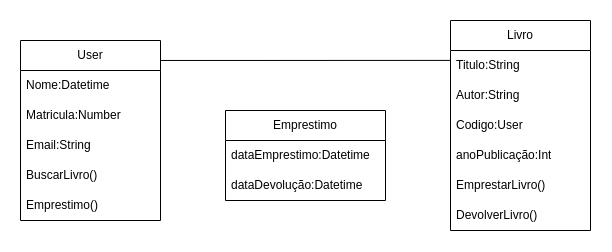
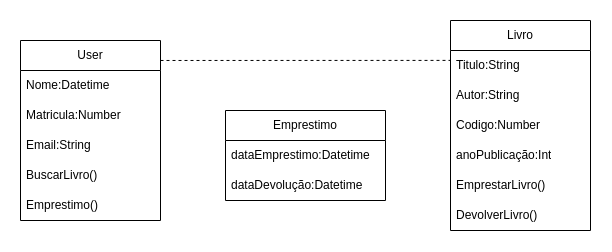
  <mxCell id="0" />
  <mxCell id="1" parent="0" />
  <mxCell id="2" value="Emprestimo" style="swimlane;fontStyle=0;childLayout=stackLayout;horizontal=1;startSize=30;horizontalStack=0;resizeParent=1;resizeParentMax=0;resizeLast=0;collapsible=1;marginBottom=0;whiteSpace=wrap;html=1;" vertex="1" parent="1"><mxGeometry x="225" y="110" width="160" height="90" as="geometry" /></mxCell>
  <mxCell id="3" value="dataEmprestimo:Datetime" style="text;strokeColor=none;fillColor=none;align=left;verticalAlign=middle;spacingLeft=4;spacingRight=4;overflow=hidden;points=[[0,0.5],[1,0.5]];portConstraint=eastwest;rotatable=0;whiteSpace=wrap;html=1;" vertex="1" parent="2"><mxGeometry y="30" width="160" height="30" as="geometry" /></mxCell>
  <mxCell id="4" value="dataDevolução:Datetime" style="text;strokeColor=none;fillColor=none;align=left;verticalAlign=middle;spacingLeft=4;spacingRight=4;overflow=hidden;points=[[0,0.5],[1,0.5]];portConstraint=eastwest;rotatable=0;whiteSpace=wrap;html=1;" vertex="1" parent="2"><mxGeometry y="60" width="160" height="30" as="geometry" /></mxCell>
- <mxCell id="5" style="edgeStyle=none;html=1;exitX=1;exitY=0.111;exitDx=0;exitDy=0;exitPerimeter=0;endArrow=none;endFill=0;entryX=0.002;entryY=0.33;entryDx=0;entryDy=0;entryPerimeter=0;" edge="1" parent="1" source="6" target="13"><mxGeometry relative="1" as="geometry"><mxPoint x="450" y="65" as="targetPoint" /></mxGeometry></mxCell>
+ <mxCell id="5" style="edgeStyle=none;html=1;exitX=1;exitY=0.111;exitDx=0;exitDy=0;exitPerimeter=0;endArrow=none;endFill=0;entryX=0.002;entryY=0.33;entryDx=0;entryDy=0;entryPerimeter=0;dashed=1;" edge="1" parent="1" source="6" target="13"><mxGeometry relative="1" as="geometry"><mxPoint x="450" y="65" as="targetPoint" /></mxGeometry></mxCell>
  <mxCell id="6" value="User" style="swimlane;fontStyle=0;childLayout=stackLayout;horizontal=1;startSize=30;horizontalStack=0;resizeParent=1;resizeParentMax=0;resizeLast=0;collapsible=1;marginBottom=0;whiteSpace=wrap;html=1;" vertex="1" parent="1"><mxGeometry x="20" y="40" width="140" height="180" as="geometry" /></mxCell>
  <mxCell id="7" value="Nome:Datetime" style="text;strokeColor=none;fillColor=none;align=left;verticalAlign=middle;spacingLeft=4;spacingRight=4;overflow=hidden;points=[[0,0.5],[1,0.5]];portConstraint=eastwest;rotatable=0;whiteSpace=wrap;html=1;" vertex="1" parent="6"><mxGeometry y="30" width="140" height="30" as="geometry" /></mxCell>
  <mxCell id="8" value="Matricula:Number" style="text;strokeColor=none;fillColor=none;align=left;verticalAlign=middle;spacingLeft=4;spacingRight=4;overflow=hidden;points=[[0,0.5],[1,0.5]];portConstraint=eastwest;rotatable=0;whiteSpace=wrap;html=1;" vertex="1" parent="6"><mxGeometry y="60" width="140" height="30" as="geometry" /></mxCell>
  <mxCell id="9" value="Email:String" style="text;strokeColor=none;fillColor=none;align=left;verticalAlign=middle;spacingLeft=4;spacingRight=4;overflow=hidden;points=[[0,0.5],[1,0.5]];portConstraint=eastwest;rotatable=0;whiteSpace=wrap;html=1;" vertex="1" parent="6"><mxGeometry y="90" width="140" height="30" as="geometry" /></mxCell>
  <mxCell id="10" value="BuscarLivro()" style="text;strokeColor=none;fillColor=none;align=left;verticalAlign=middle;spacingLeft=4;spacingRight=4;overflow=hidden;points=[[0,0.5],[1,0.5]];portConstraint=eastwest;rotatable=0;whiteSpace=wrap;html=1;" vertex="1" parent="6"><mxGeometry y="120" width="140" height="30" as="geometry" /></mxCell>
  <mxCell id="11" value="Emprestimo()" style="text;strokeColor=none;fillColor=none;align=left;verticalAlign=middle;spacingLeft=4;spacingRight=4;overflow=hidden;points=[[0,0.5],[1,0.5]];portConstraint=eastwest;rotatable=0;whiteSpace=wrap;html=1;" vertex="1" parent="6"><mxGeometry y="150" width="140" height="30" as="geometry" /></mxCell>
  <mxCell id="12" value="Livro" style="swimlane;fontStyle=0;childLayout=stackLayout;horizontal=1;startSize=30;horizontalStack=0;resizeParent=1;resizeParentMax=0;resizeLast=0;collapsible=1;marginBottom=0;whiteSpace=wrap;html=1;" vertex="1" parent="1"><mxGeometry x="450" y="20" width="140" height="210" as="geometry" /></mxCell>
  <mxCell id="13" value="Titulo:String" style="text;strokeColor=none;fillColor=none;align=left;verticalAlign=middle;spacingLeft=4;spacingRight=4;overflow=hidden;points=[[0,0.5],[1,0.5]];portConstraint=eastwest;rotatable=0;whiteSpace=wrap;html=1;" vertex="1" parent="12"><mxGeometry y="30" width="140" height="30" as="geometry" /></mxCell>
  <mxCell id="14" value="Autor:String" style="text;strokeColor=none;fillColor=none;align=left;verticalAlign=middle;spacingLeft=4;spacingRight=4;overflow=hidden;points=[[0,0.5],[1,0.5]];portConstraint=eastwest;rotatable=0;whiteSpace=wrap;html=1;" vertex="1" parent="12"><mxGeometry y="60" width="140" height="30" as="geometry" /></mxCell>
- <mxCell id="15" value="Codigo:User" style="text;strokeColor=none;fillColor=none;align=left;verticalAlign=middle;spacingLeft=4;spacingRight=4;overflow=hidden;points=[[0,0.5],[1,0.5]];portConstraint=eastwest;rotatable=0;whiteSpace=wrap;html=1;" vertex="1" parent="12"><mxGeometry y="90" width="140" height="30" as="geometry" /></mxCell>
+ <mxCell id="15" value="Codigo:Number" style="text;strokeColor=none;fillColor=none;align=left;verticalAlign=middle;spacingLeft=4;spacingRight=4;overflow=hidden;points=[[0,0.5],[1,0.5]];portConstraint=eastwest;rotatable=0;whiteSpace=wrap;html=1;" vertex="1" parent="12"><mxGeometry y="90" width="140" height="30" as="geometry" /></mxCell>
  <mxCell id="16" value="anoPublicação:Int" style="text;strokeColor=none;fillColor=none;align=left;verticalAlign=middle;spacingLeft=4;spacingRight=4;overflow=hidden;points=[[0,0.5],[1,0.5]];portConstraint=eastwest;rotatable=0;whiteSpace=wrap;html=1;" vertex="1" parent="12"><mxGeometry y="120" width="140" height="30" as="geometry" /></mxCell>
  <mxCell id="17" value="&lt;span style=&quot;color: rgb(0, 0, 0);&quot;&gt;EmprestarLivro()&lt;/span&gt;" style="text;strokeColor=none;fillColor=none;align=left;verticalAlign=middle;spacingLeft=4;spacingRight=4;overflow=hidden;points=[[0,0.5],[1,0.5]];portConstraint=eastwest;rotatable=0;whiteSpace=wrap;html=1;" vertex="1" parent="12"><mxGeometry y="150" width="140" height="30" as="geometry" /></mxCell>
  <mxCell id="18" value="&lt;span style=&quot;color: rgb(0, 0, 0);&quot;&gt;DevolverLivro()&lt;/span&gt;" style="text;strokeColor=none;fillColor=none;align=left;verticalAlign=middle;spacingLeft=4;spacingRight=4;overflow=hidden;points=[[0,0.5],[1,0.5]];portConstraint=eastwest;rotatable=0;whiteSpace=wrap;html=1;" vertex="1" parent="12"><mxGeometry y="180" width="140" height="30" as="geometry" /></mxCell>
